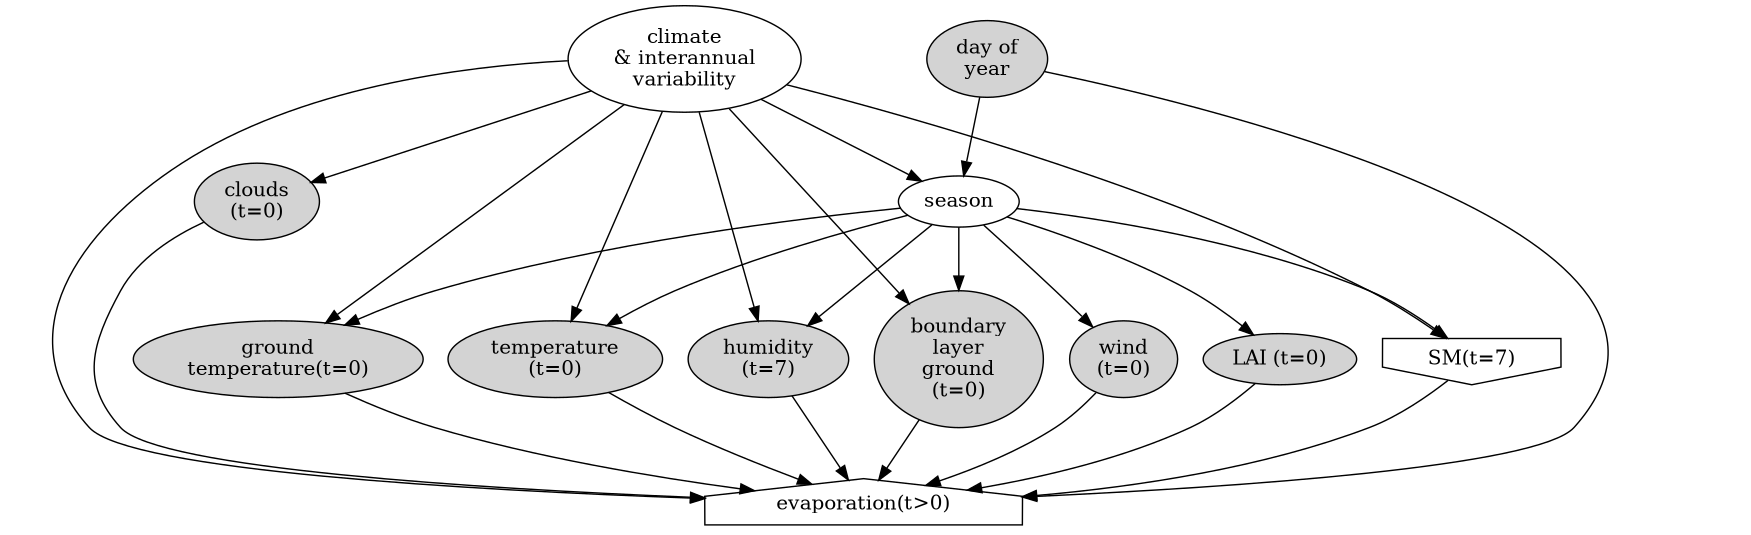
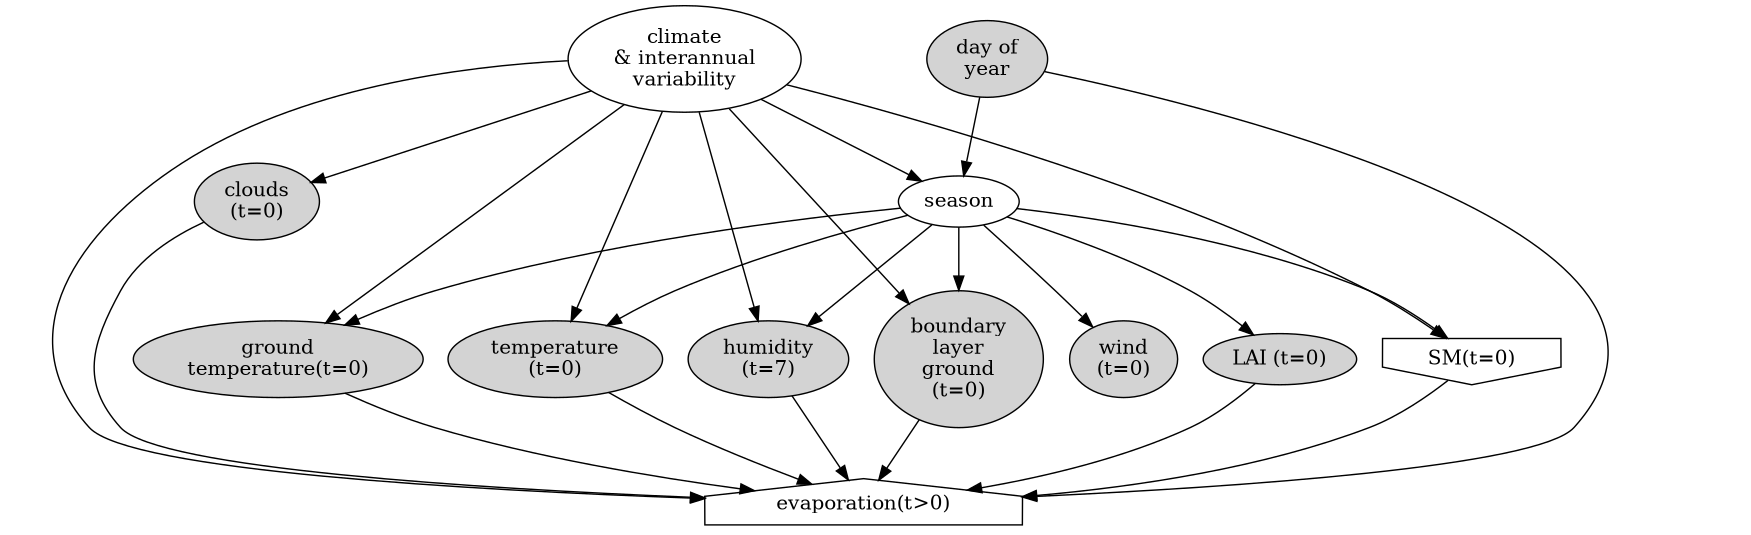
  digraph {
    node [style=filled]
    n1 [label="climate\n& interannual\nvariability" style=""]
    n2 [label=season style=""]
-   n3 [label="SM(t=7)" shape=invhouse style=""]
+   n3 [label="SM(t=0)" shape=invhouse style=""]
    n4 [label="ground\ntemperature(t=0)"]
    n5 [label="temperature\n(t=0)"]
    n6 [label="humidity\n(t=7)"]
    n7 [label="clouds\n(t=0)"]
    n8 [label="boundary\nlayer\nground\n(t=0)"]
    n9 [label="evaporation(t>0)" shape=house style=""]
    n10 [label="wind\n(t=0)"]
    n11 [label="LAI (t=0)"]
    n12 [label="day of\nyear"]
    n1 -> n2
    n1 -> n3
    n1 -> n4
    n1 -> n5
    n1 -> n6
    n1 -> n7
    n1 -> n8
    n1 -> n9
    n2 -> n3
    n2 -> n4
    n2 -> n5
    n2 -> n6
    n2 -> n8
    n2 -> n10
    n2 -> n11
    n3 -> n9
    n4 -> n9
    n5 -> n9
    n6 -> n9
    n7 -> n9
    n8 -> n9
-   n10 -> n9
    n11 -> n9
    n12 -> n2
    n12 -> n9
  }
